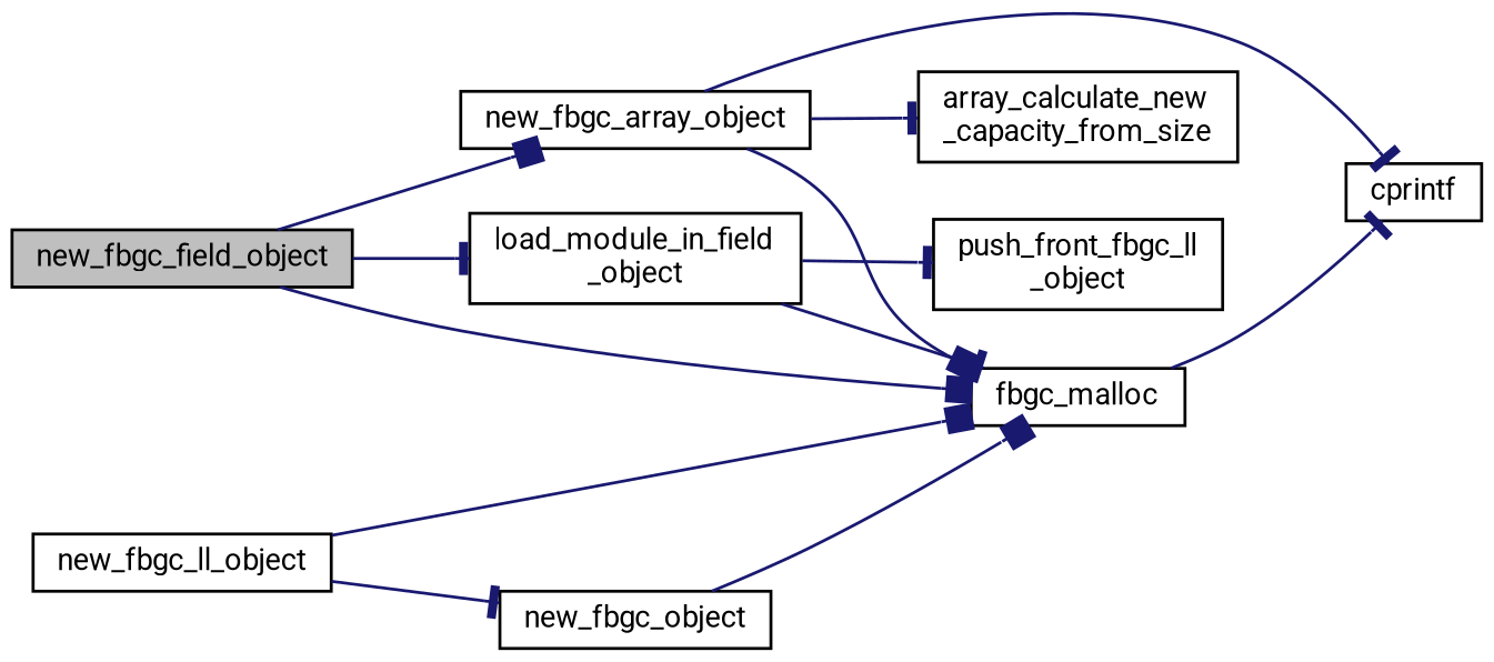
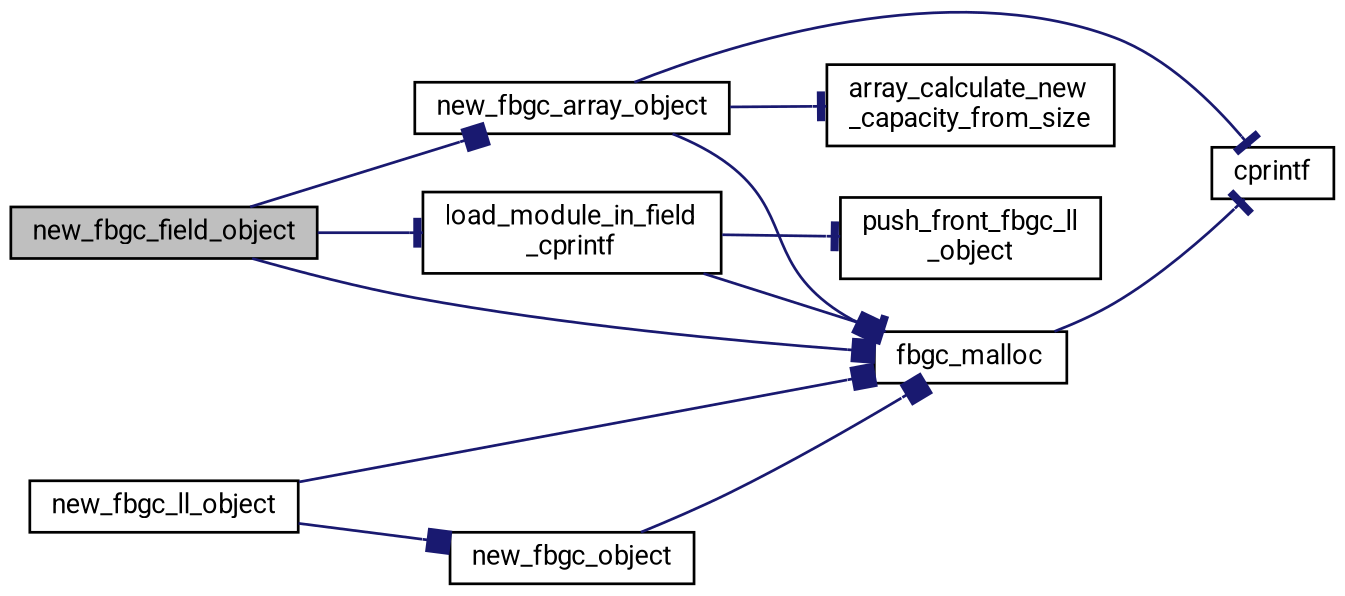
  digraph {
    fontname=Roboto
    rankdir=LR
    node [color=black fillcolor=white fontname=Roboto fontsize=10 shape=record style=filled]
    edge [arrowhead=box color=midnightblue fontname=Roboto fontsize=10 labelfontname=Helvetica labelfontsize=10 style=solid]
    n1 [fillcolor=grey75 fontcolor=black height=0.2 label=new_fbgc_field_object width=0.4]
    n2 [height=0.2 label=fbgc_malloc width=0.4]
    n3 [height=0.2 label=new_fbgc_array_object width=0.4]
-   n4 [height=0.2 label="load_module_in_field\l_object" width=0.4]
+   n4 [height=0.2 label="load_module_in_field\l_cprintf" width=0.4]
    n5 [height=0.2 label=cprintf width=0.4]
    n6 [height=0.2 label=new_fbgc_ll_object width=0.4]
    n7 [height=0.2 label=new_fbgc_object width=0.4]
    n8 [height=0.2 label="array_calculate_new\l_capacity_from_size" width=0.4]
    n9 [height=0.2 label="push_front_fbgc_ll\l_object" width=0.4]
    n1 -> n2
    n1 -> n3
    n1 -> n4 [arrowhead=tee]
    n2 -> n5 [arrowhead=tee]
    n3 -> n2
    n3 -> n5 [arrowhead=tee]
    n3 -> n8 [arrowhead=tee]
    n4 -> n2 [arrowhead=tee]
    n4 -> n9 [arrowhead=tee]
    n6 -> n2
-   n6 -> n7 [arrowhead=tee]
+   n6 -> n7
    n7 -> n2
  }
